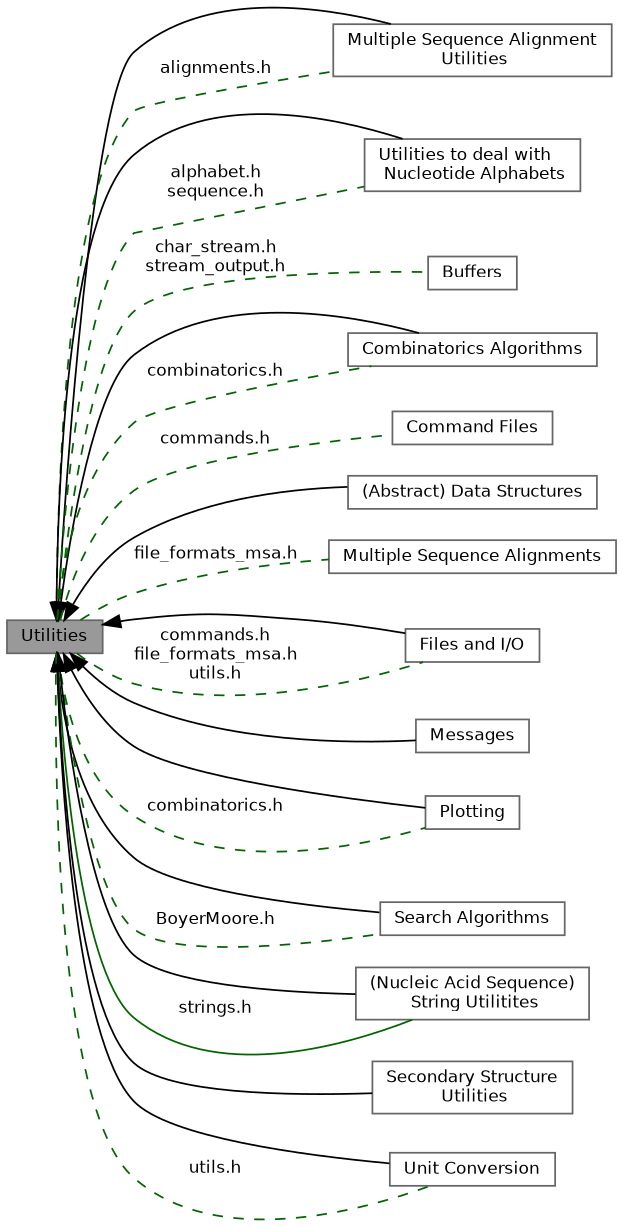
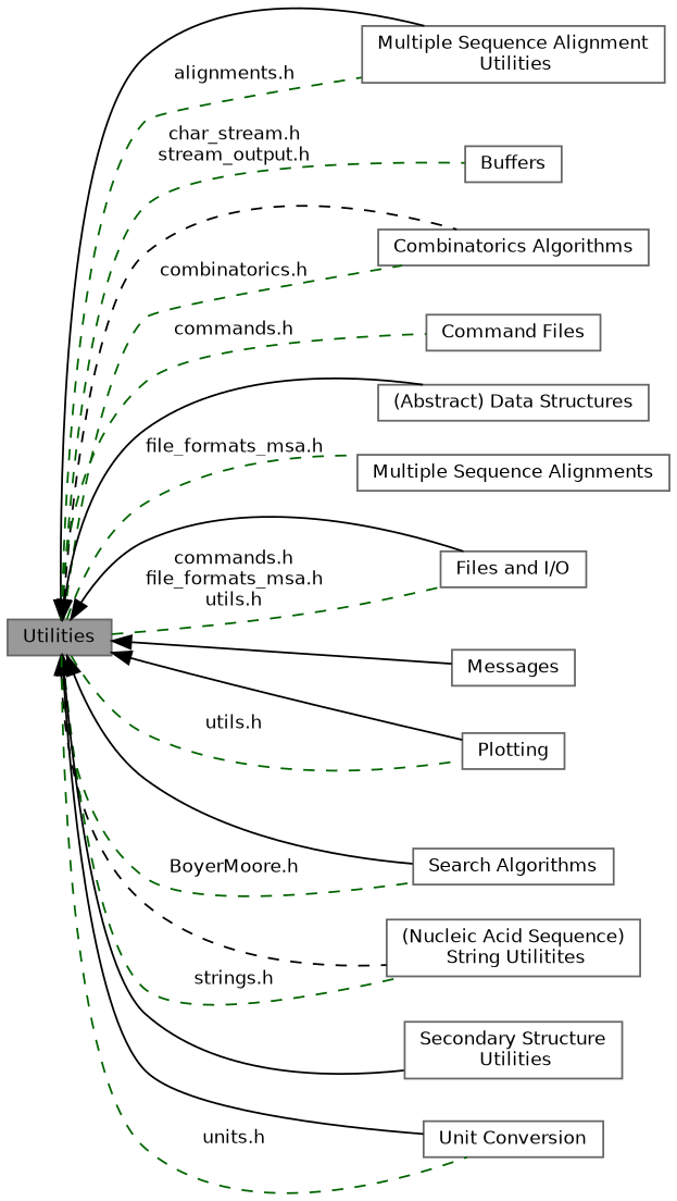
  digraph {
    rankdir=LR
    fontname="DejaVu Sans"
    node [color=grey40 fillcolor=white fontname="DejaVu Sans" fontsize=10 shape=box style=filled]
    edge [dir=back fontname="DejaVu Sans" fontsize=10 labelfontname=Helvetica labelfontsize=10 shape=plaintext style=solid]
    n1 [height=0.2 label="Multiple Sequence Alignment\l Utilities" width=0.4]
-   n2 [height=0.2 label="Utilities to deal with\l Nucleotide Alphabets" width=0.4]
    n3 [height=0.2 label=Buffers width=0.4]
    n4 [height=0.2 label="Combinatorics Algorithms" width=0.4]
    n5 [height=0.2 label="Command Files" width=0.4]
    n6 [height=0.2 label="(Abstract) Data Structures" width=0.4]
    n7 [height=0.2 label="Multiple Sequence Alignments" width=0.4]
    n8 [height=0.2 label="Files and I/O" width=0.4]
    n9 [height=0.2 label=Messages width=0.4]
    n10 [height=0.2 label=Plotting width=0.4]
    n11 [height=0.2 label="Search Algorithms" width=0.4]
    n12 [height=0.2 label="(Nucleic Acid Sequence)\l String Utilitites" width=0.4]
    n13 [height=0.2 label="Secondary Structure\l Utilities" width=0.4]
    n14 [height=0.2 label="Unit Conversion" width=0.4]
    n15 [color=gray40 fillcolor=grey60 fontcolor=black height=0.2 label=Utilities width=0.4]
    n15 -> n1
    n15 -> n1 [color=darkgreen dir=none label="alignments.h" style=dashed]
-   n15 -> n2
-   n15 -> n2 [color=darkgreen dir=none label="alphabet.h\nsequence.h" style=dashed]
    n15 -> n3 [color=darkgreen dir=none label="char_stream.h\nstream_output.h" style=dashed]
-   n15 -> n4
+   n15 -> n4 [style=dashed]
    n15 -> n4 [color=darkgreen dir=none label="combinatorics.h" style=dashed]
    n15 -> n5 [color=darkgreen dir=none label="commands.h" style=dashed]
    n15 -> n6
    n15 -> n7 [color=darkgreen dir=none label="file_formats_msa.h" style=dashed]
    n15 -> n8
    n15 -> n8 [color=darkgreen dir=none label="commands.h\nfile_formats_msa.h\nutils.h" style=dashed]
    n15 -> n9
    n15 -> n10
-   n15 -> n10 [color=darkgreen dir=none label="combinatorics.h" style=dashed]
+   n15 -> n10 [color=darkgreen dir=none label="utils.h" style=dashed]
    n15 -> n11
    n15 -> n11 [color=darkgreen dir=none label="BoyerMoore.h" style=dashed]
-   n15 -> n12
-   n15 -> n12 [color=darkgreen dir=none label="strings.h"]
+   n15 -> n12 [style=dashed]
+   n15 -> n12 [color=darkgreen dir=none label="strings.h" style=dashed]
    n15 -> n13
    n15 -> n14
-   n15 -> n14 [color=darkgreen dir=none label="utils.h" style=dashed]
+   n15 -> n14 [color=darkgreen dir=none label="units.h" style=dashed]
  }
